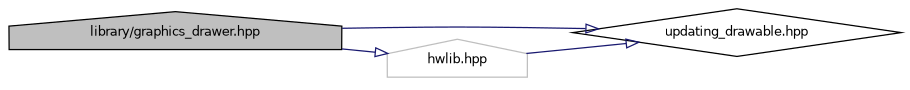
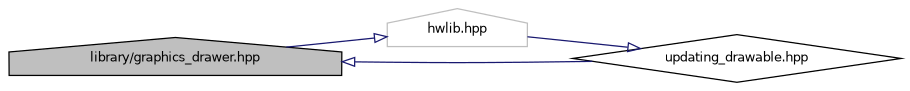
  digraph {
    rankdir=LR
    node [color=black fillcolor=white fontname=Helvetica fontsize=10 shape=house style=filled]
    edge [arrowhead=onormal color=midnightblue fontname=Helvetica fontsize=10 labelfontname=Helvetica labelfontsize=10 style=solid]
    n1 [fillcolor=grey75 fontcolor=black height=0.2 label="library/graphics_drawer.hpp" width=0.4]
    n2 [height=0.2 label="updating_drawable.hpp" shape=diamond width=0.4]
    n3 [color=grey75 height=0.2 label="hwlib.hpp" width=0.4]
-   n1 -> n2
+   n2 -> n1
    n1 -> n3
    n3 -> n2
  }
